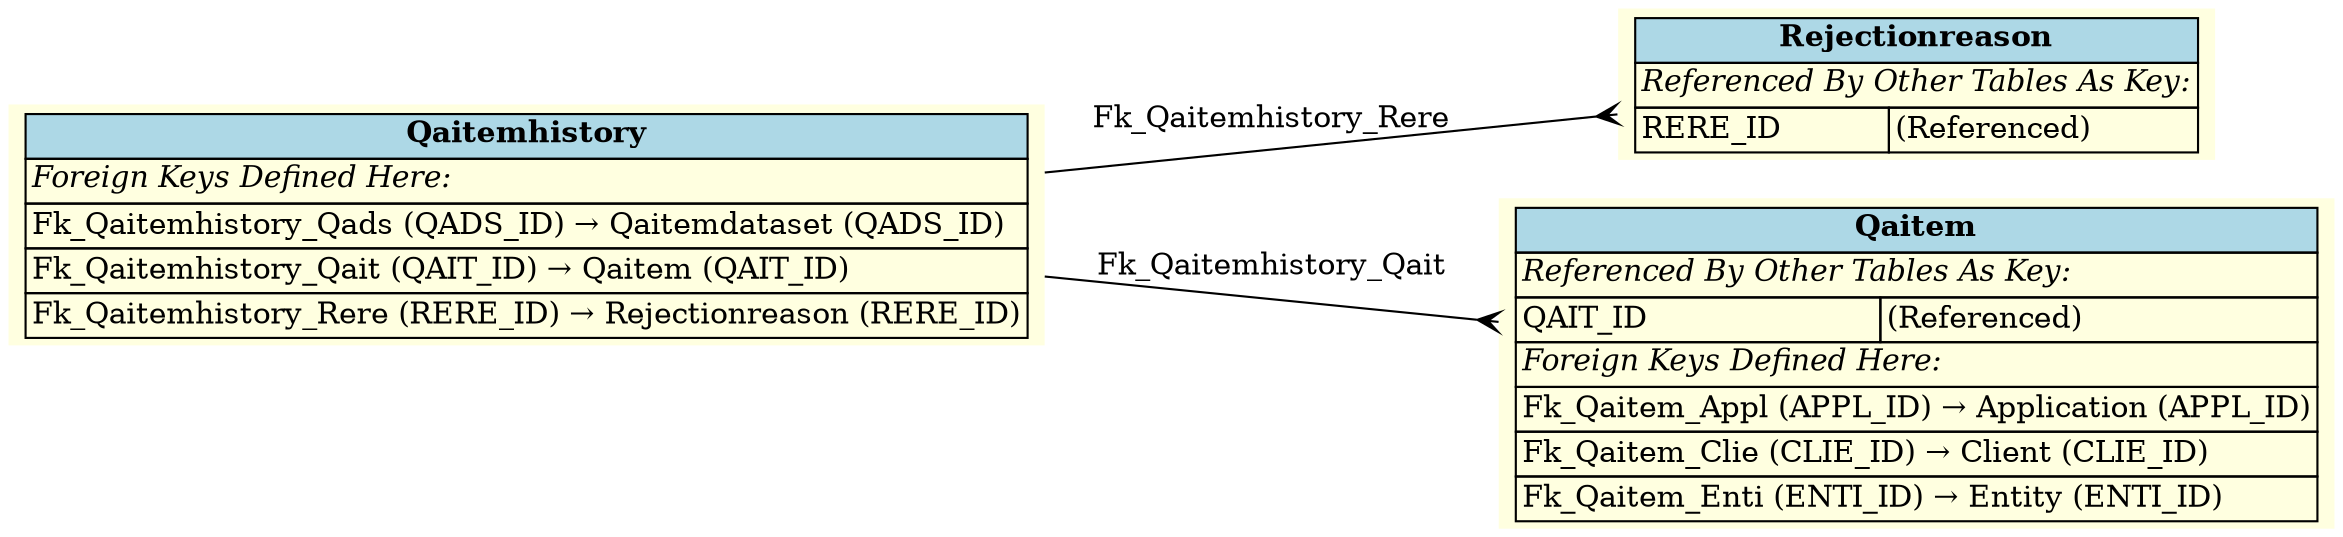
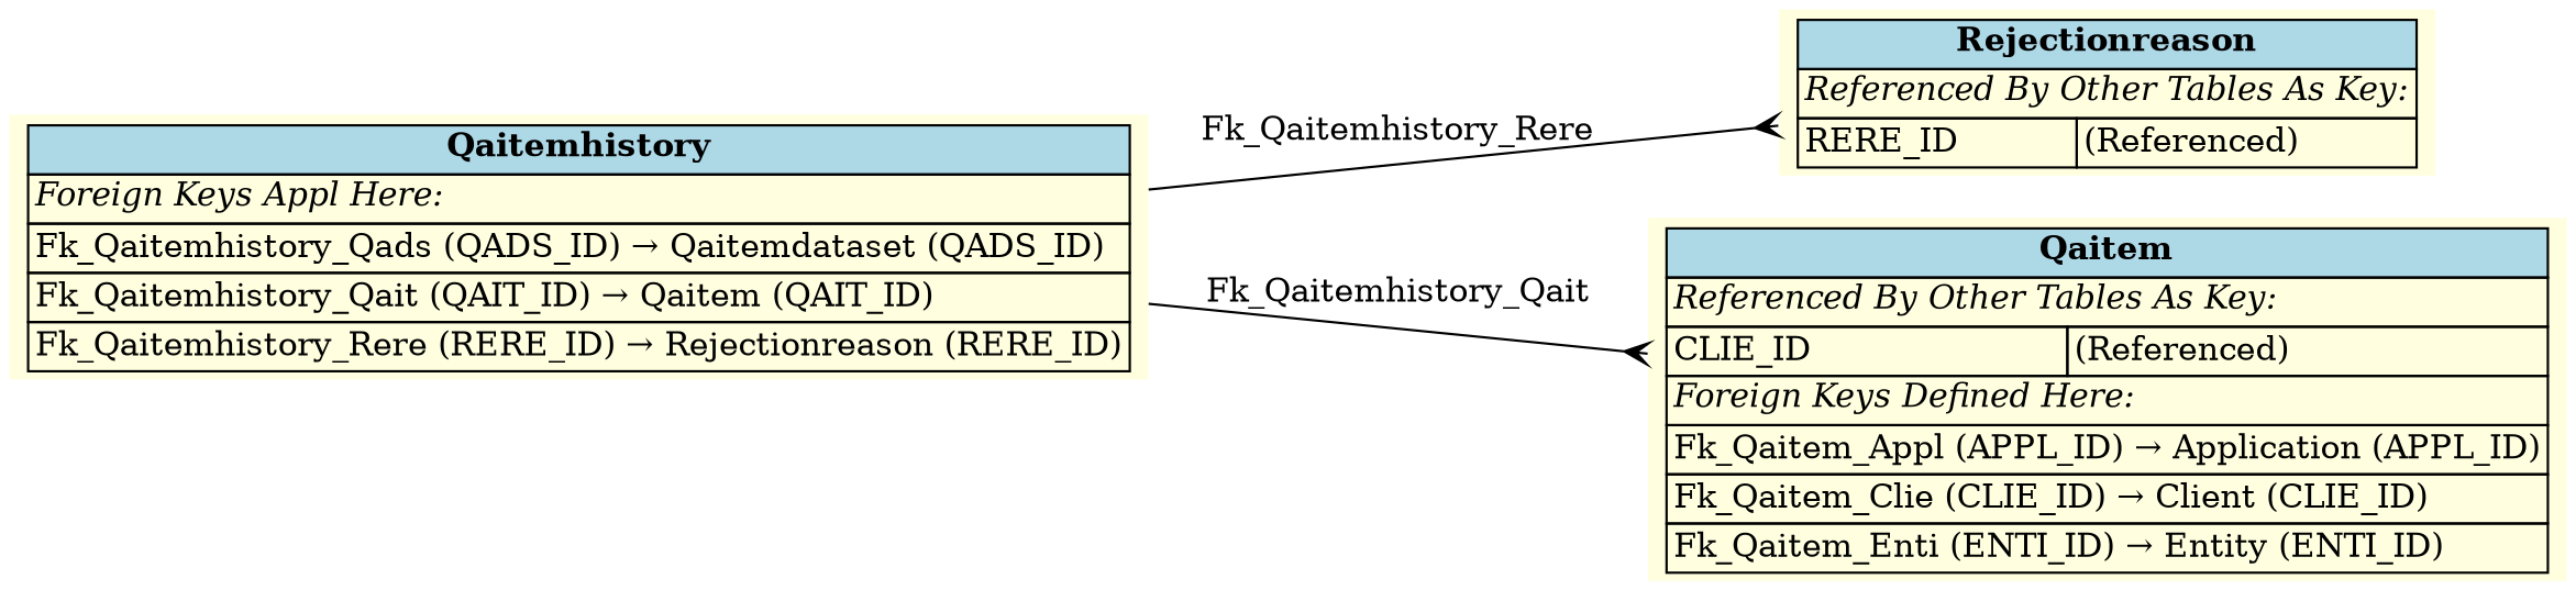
  digraph {
    rankdir=LR
    node [fillcolor=lightyellow shape=plaintext style=filled]
    edge [arrowhead=crow arrowtail=none dir=both labelfontsize=10]
    n1 [label=<     <TABLE BORDER="0" CELLBORDER="1" CELLSPACING="0" BGCOLOR="lightyellow">       <TR><TD COLSPAN="2" BGCOLOR="lightblue"><B>Rejectionreason</B></TD></TR>       <TR><TD COLSPAN="2" ALIGN="LEFT"><I>Referenced By Other Tables As Key:</I></TD></TR>       <TR><TD ALIGN="LEFT">RERE_ID</TD><TD ALIGN="LEFT">(Referenced)</TD></TR>     </TABLE>     >]
-   n2 [label=<     <TABLE BORDER="0" CELLBORDER="1" CELLSPACING="0" BGCOLOR="lightyellow">       <TR><TD COLSPAN="2" BGCOLOR="lightblue"><B>Qaitemhistory</B></TD></TR>       <TR><TD COLSPAN="2" ALIGN="LEFT"><I>Foreign Keys Defined Here:</I></TD></TR>       <TR><TD ALIGN="LEFT" COLSPAN="2">Fk_Qaitemhistory_Qads (QADS_ID) &rarr; Qaitemdataset (QADS_ID)</TD></TR>       <TR><TD ALIGN="LEFT" COLSPAN="2">Fk_Qaitemhistory_Qait (QAIT_ID) &rarr; Qaitem (QAIT_ID)</TD></TR>       <TR><TD ALIGN="LEFT" COLSPAN="2">Fk_Qaitemhistory_Rere (RERE_ID) &rarr; Rejectionreason (RERE_ID)</TD></TR>     </TABLE>     >]
-   n3 [label=<     <TABLE BORDER="0" CELLBORDER="1" CELLSPACING="0" BGCOLOR="lightyellow">       <TR><TD COLSPAN="2" BGCOLOR="lightblue"><B>Qaitem</B></TD></TR>       <TR><TD COLSPAN="2" ALIGN="LEFT"><I>Referenced By Other Tables As Key:</I></TD></TR>       <TR><TD ALIGN="LEFT">QAIT_ID</TD><TD ALIGN="LEFT">(Referenced)</TD></TR>       <TR><TD COLSPAN="2" ALIGN="LEFT"><I>Foreign Keys Defined Here:</I></TD></TR>       <TR><TD ALIGN="LEFT" COLSPAN="2">Fk_Qaitem_Appl (APPL_ID) &rarr; Application (APPL_ID)</TD></TR>       <TR><TD ALIGN="LEFT" COLSPAN="2">Fk_Qaitem_Clie (CLIE_ID) &rarr; Client (CLIE_ID)</TD></TR>       <TR><TD ALIGN="LEFT" COLSPAN="2">Fk_Qaitem_Enti (ENTI_ID) &rarr; Entity (ENTI_ID)</TD></TR>     </TABLE>     >]
+   n2 [label=<     <TABLE BORDER="0" CELLBORDER="1" CELLSPACING="0" BGCOLOR="lightyellow">       <TR><TD COLSPAN="2" BGCOLOR="lightblue"><B>Qaitemhistory</B></TD></TR>       <TR><TD COLSPAN="2" ALIGN="LEFT"><I>Foreign Keys Appl Here:</I></TD></TR>       <TR><TD ALIGN="LEFT" COLSPAN="2">Fk_Qaitemhistory_Qads (QADS_ID) &rarr; Qaitemdataset (QADS_ID)</TD></TR>       <TR><TD ALIGN="LEFT" COLSPAN="2">Fk_Qaitemhistory_Qait (QAIT_ID) &rarr; Qaitem (QAIT_ID)</TD></TR>       <TR><TD ALIGN="LEFT" COLSPAN="2">Fk_Qaitemhistory_Rere (RERE_ID) &rarr; Rejectionreason (RERE_ID)</TD></TR>     </TABLE>     >]
+   n3 [label=<     <TABLE BORDER="0" CELLBORDER="1" CELLSPACING="0" BGCOLOR="lightyellow">       <TR><TD COLSPAN="2" BGCOLOR="lightblue"><B>Qaitem</B></TD></TR>       <TR><TD COLSPAN="2" ALIGN="LEFT"><I>Referenced By Other Tables As Key:</I></TD></TR>       <TR><TD ALIGN="LEFT">CLIE_ID</TD><TD ALIGN="LEFT">(Referenced)</TD></TR>       <TR><TD COLSPAN="2" ALIGN="LEFT"><I>Foreign Keys Defined Here:</I></TD></TR>       <TR><TD ALIGN="LEFT" COLSPAN="2">Fk_Qaitem_Appl (APPL_ID) &rarr; Application (APPL_ID)</TD></TR>       <TR><TD ALIGN="LEFT" COLSPAN="2">Fk_Qaitem_Clie (CLIE_ID) &rarr; Client (CLIE_ID)</TD></TR>       <TR><TD ALIGN="LEFT" COLSPAN="2">Fk_Qaitem_Enti (ENTI_ID) &rarr; Entity (ENTI_ID)</TD></TR>     </TABLE>     >]
    n2 -> n1 [label=" Fk_Qaitemhistory_Rere "]
    n2 -> n3 [label=" Fk_Qaitemhistory_Qait "]
  }
